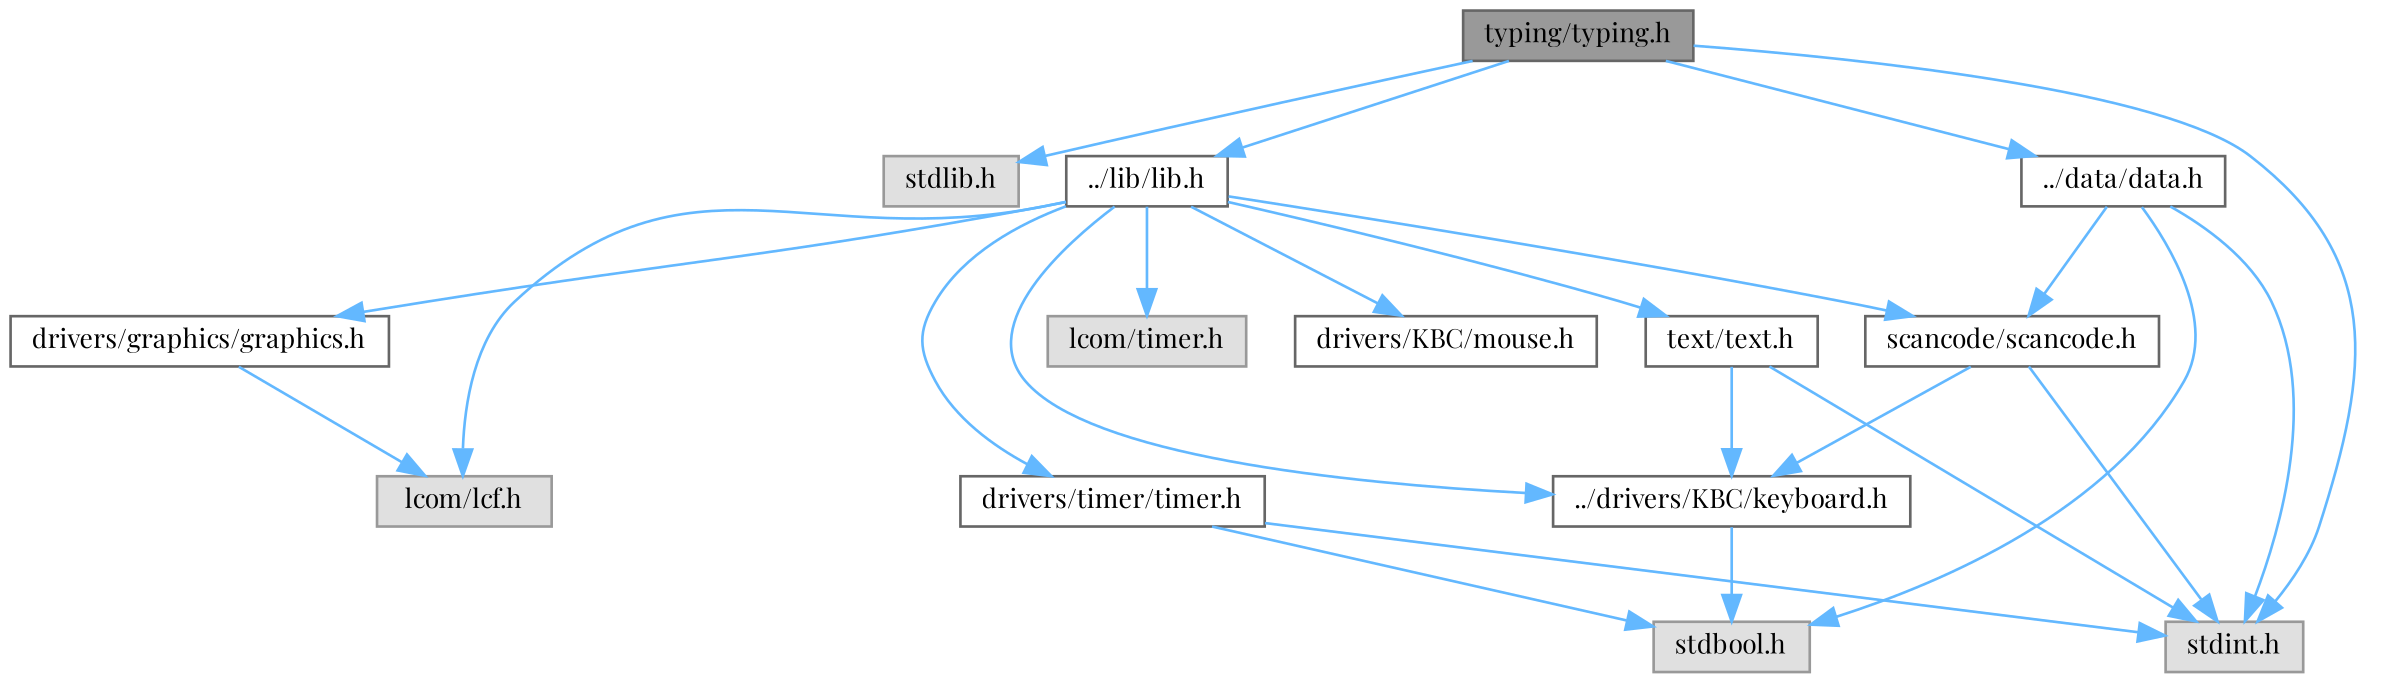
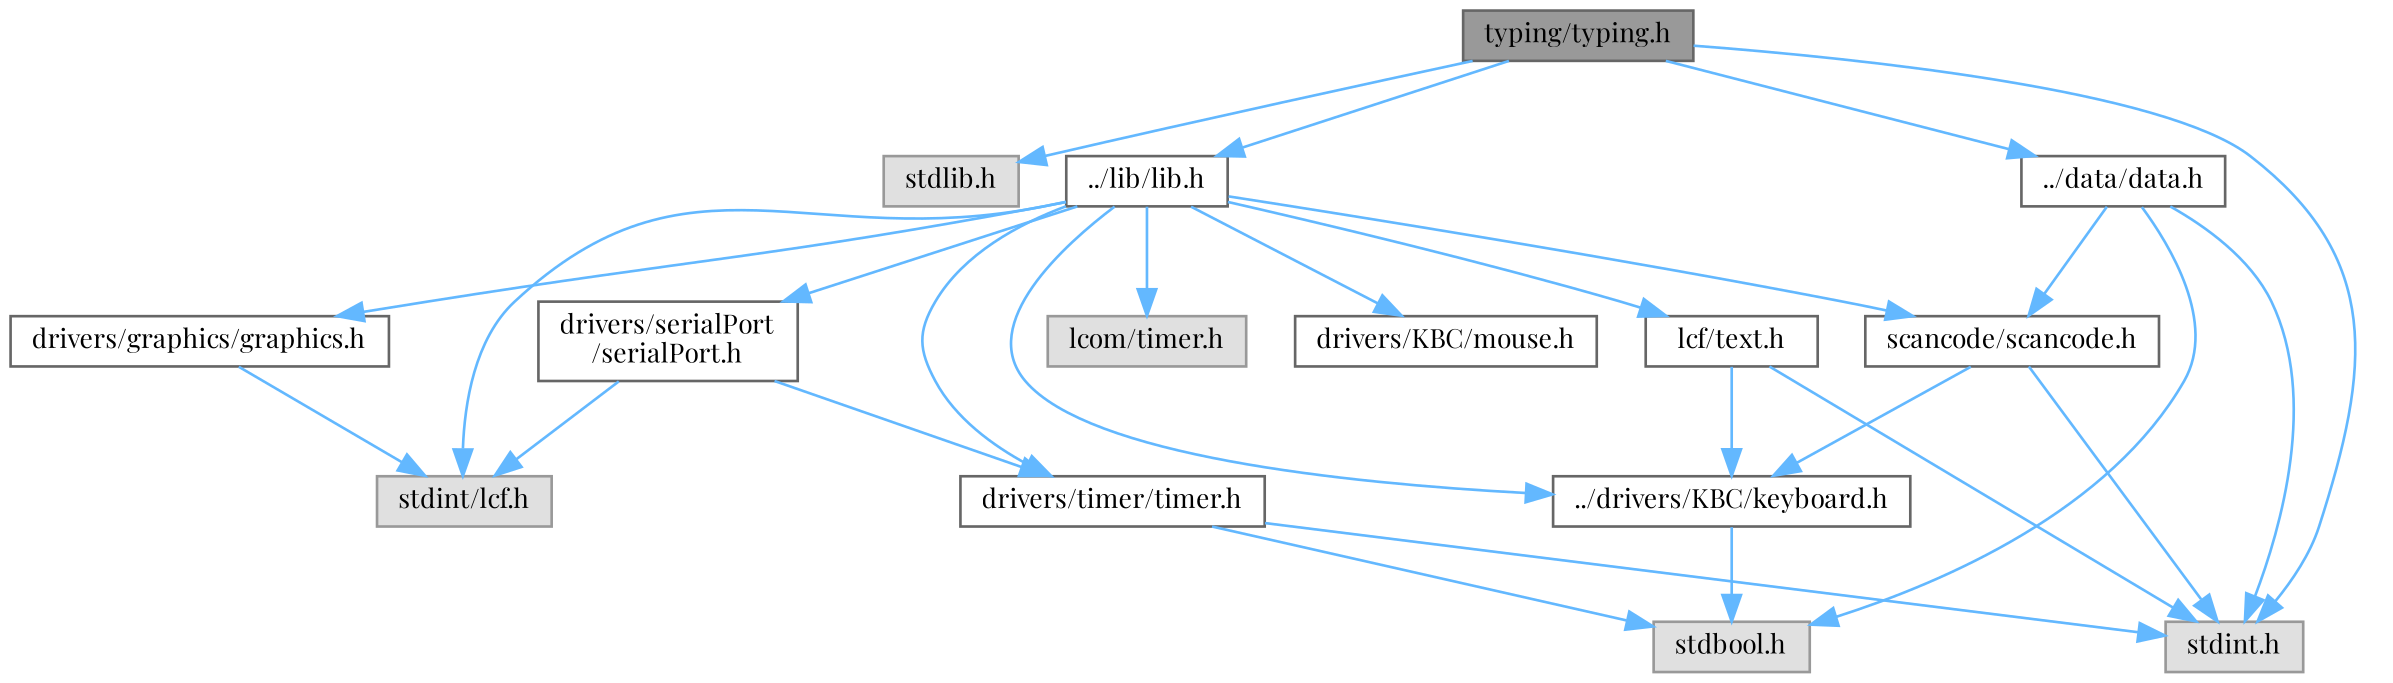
  digraph {
    fontname="Playfair Display"
    node [color=grey40 fillcolor=white fontname="Playfair Display" fontsize=10 shape=box style=filled]
    edge [color=steelblue1 fontname="Playfair Display" fontsize=10 labelfontname=Helvetica labelfontsize=10 style=solid]
    n1 [color=gray40 fillcolor=grey60 fontcolor=black height=0.2 label="typing/typing.h" width=0.4]
    n2 [color=grey60 fillcolor="#E0E0E0" height=0.2 label="stdlib.h" width=0.4]
    n3 [color=grey60 fillcolor="#E0E0E0" height=0.2 label="stdint.h" width=0.4]
    n4 [height=0.2 label="../lib/lib.h" width=0.4]
    n5 [height=0.2 label="../data/data.h" width=0.4]
-   n6 [color=grey60 fillcolor="#E0E0E0" height=0.2 label="lcom/lcf.h" width=0.4]
-   n7 [height=0.2 label="text/text.h" width=0.4]
+   n6 [color=grey60 fillcolor="#E0E0E0" height=0.2 label="stdint/lcf.h" width=0.4]
+   n7 [height=0.2 label="lcf/text.h" width=0.4]
    n8 [height=0.2 label="scancode/scancode.h" width=0.4]
    n9 [height=0.2 label="../drivers/KBC/keyboard.h" width=0.4]
    n10 [color=grey60 fillcolor="#E0E0E0" height=0.2 label="lcom/timer.h" width=0.4]
    n11 [height=0.2 label="drivers/timer/timer.h" width=0.4]
    n12 [height=0.2 label="drivers/graphics/graphics.h" width=0.4]
    n13 [height=0.2 label="drivers/KBC/mouse.h" width=0.4]
+   n14 [height=0.2 label="drivers/serialPort\l/serialPort.h" width=0.4]
    n15 [color=grey60 fillcolor="#E0E0E0" height=0.2 label="stdbool.h" width=0.4]
    n1 -> n2
    n1 -> n3
    n1 -> n4
    n1 -> n5
    n4 -> n6
    n4 -> n7
    n4 -> n8
    n4 -> n9
    n4 -> n10
    n4 -> n11
    n4 -> n12
    n4 -> n13
+   n4 -> n14
    n5 -> n3
    n5 -> n8
    n5 -> n15
    n7 -> n3
    n7 -> n9
    n8 -> n3
    n8 -> n9
    n9 -> n15
    n11 -> n3
    n11 -> n15
    n12 -> n6
+   n14 -> n6
+   n14 -> n11
  }
